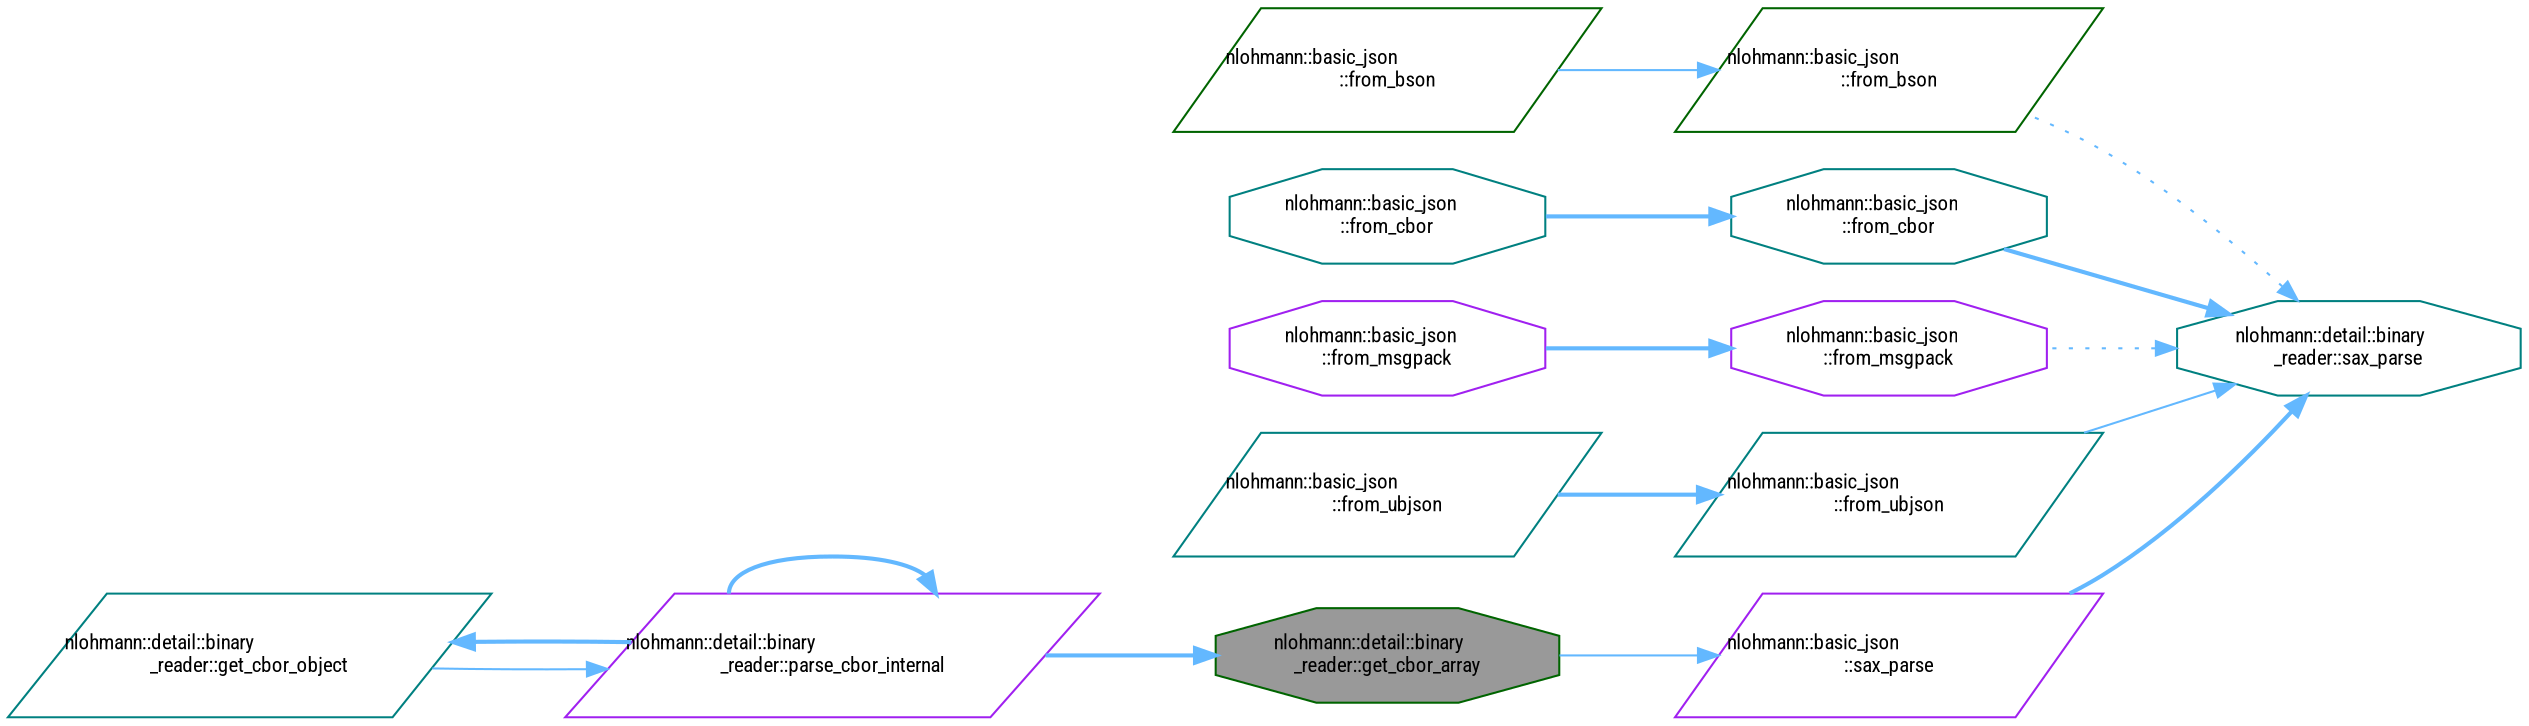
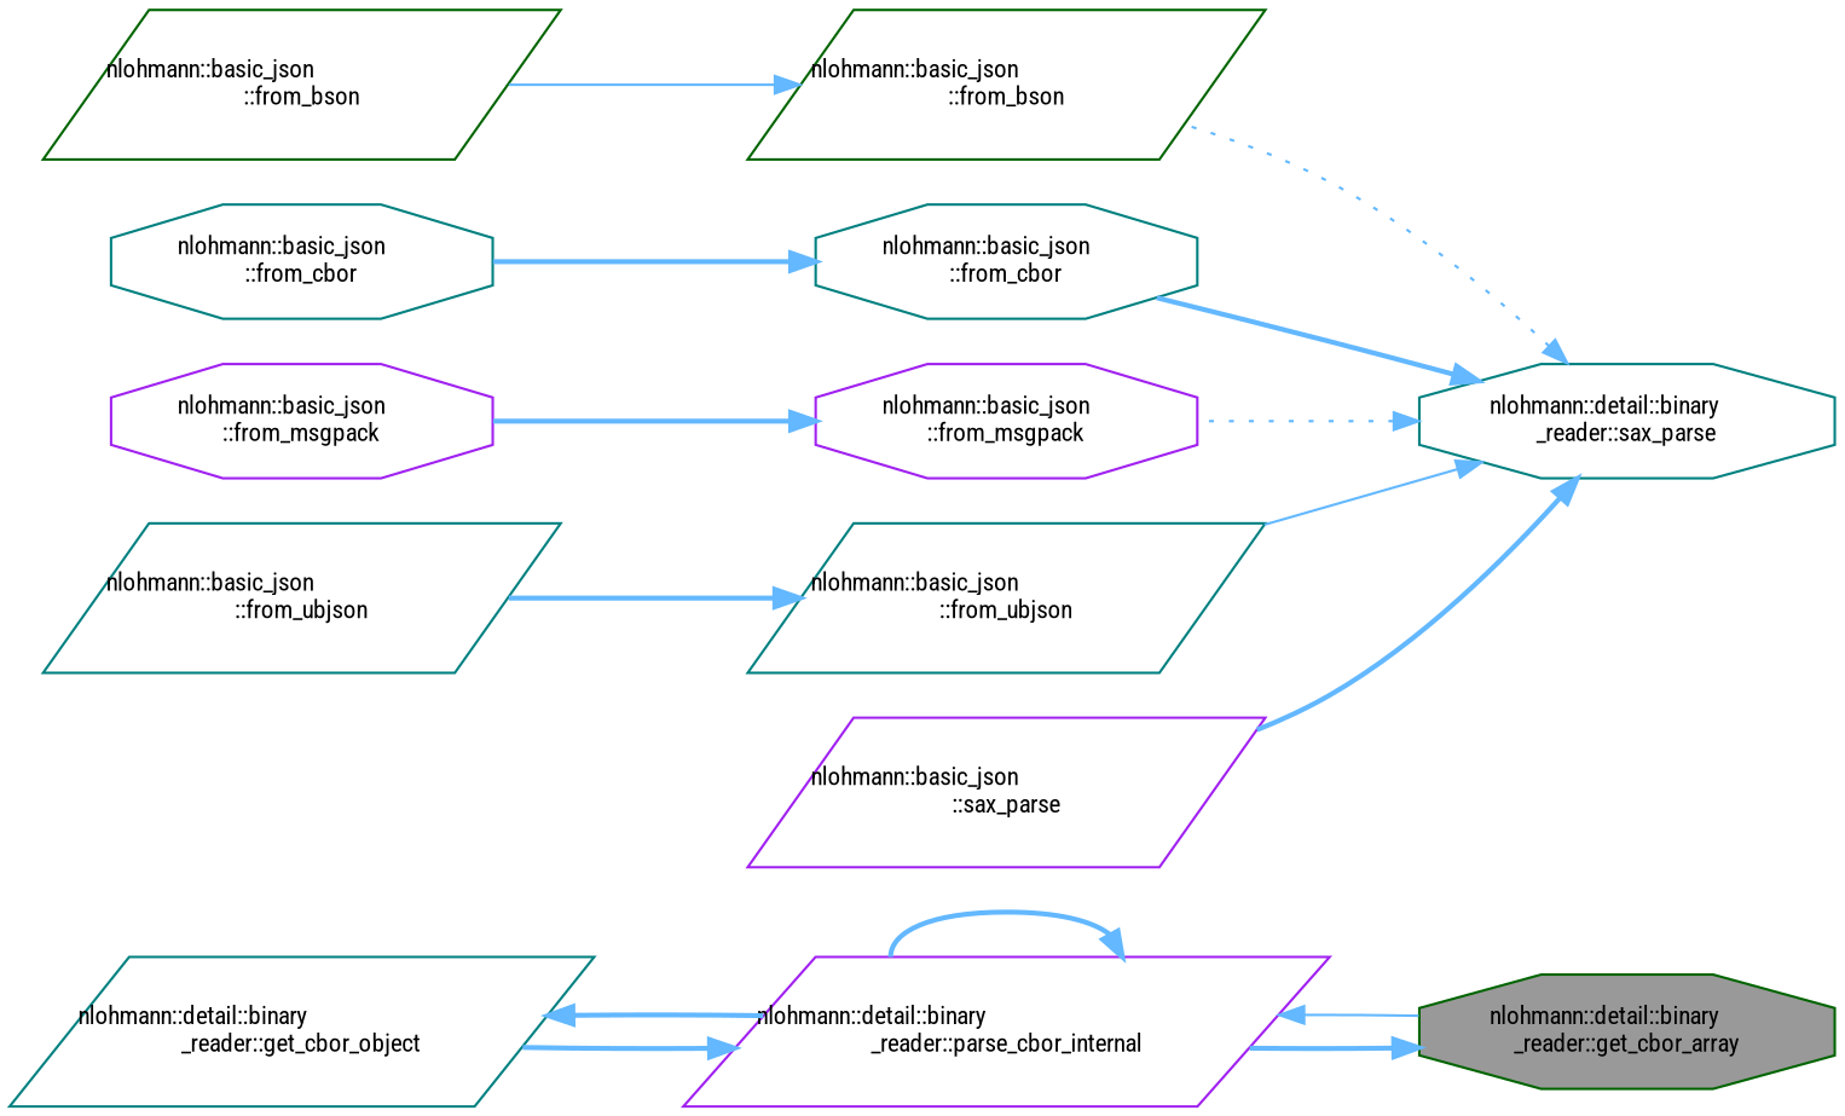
  digraph {
    fontname="Roboto Condensed"
    rankdir=RL
    node [color=teal fillcolor=white fontname="Roboto Condensed" fontsize=10 shape=parallelogram style=filled]
    edge [color=steelblue1 dir=back fontname="Roboto Condensed" fontsize=10 labelfontname=Helvetica labelfontsize=10 style=bold]
    n1 [color=darkgreen fillcolor=grey60 fontcolor=black height=0.2 label="nlohmann::detail::binary\l_reader::get_cbor_array" shape=octagon width=0.4]
    n2 [color=purple height=0.2 label="nlohmann::detail::binary\l_reader::parse_cbor_internal" width=0.4]
    n3 [height=0.2 label="nlohmann::detail::binary\l_reader::get_cbor_object" width=0.4]
    n4 [height=0.2 label="nlohmann::detail::binary\l_reader::sax_parse" shape=octagon width=0.4]
    n5 [color=darkgreen height=0.2 label="nlohmann::basic_json\l::from_bson" width=0.4]
    n6 [height=0.2 label="nlohmann::basic_json\l::from_cbor" shape=octagon width=0.4]
    n7 [color=purple height=0.2 label="nlohmann::basic_json\l::from_msgpack" shape=octagon width=0.4]
    n8 [height=0.2 label="nlohmann::basic_json\l::from_ubjson" width=0.4]
    n9 [color=purple height=0.2 label="nlohmann::basic_json\l::sax_parse" width=0.4]
    n10 [color=darkgreen height=0.2 label="nlohmann::basic_json\l::from_bson" width=0.4]
    n11 [height=0.2 label="nlohmann::basic_json\l::from_cbor" shape=octagon width=0.4]
    n12 [color=purple height=0.2 label="nlohmann::basic_json\l::from_msgpack" shape=octagon width=0.4]
    n13 [height=0.2 label="nlohmann::basic_json\l::from_ubjson" width=0.4]
    n1 -> n2
-   n9 -> n1 [style=solid]
+   n2 -> n1 [style=solid]
    n2 -> n2
-   n2 -> n3 [style=solid]
+   n2 -> n3
    n3 -> n2
    n4 -> n5 [style=dotted]
    n4 -> n6
    n4 -> n7 [style=dotted]
    n4 -> n8 [style=solid]
    n4 -> n9
    n5 -> n10 [style=solid]
    n6 -> n11
    n7 -> n12
    n8 -> n13
  }
